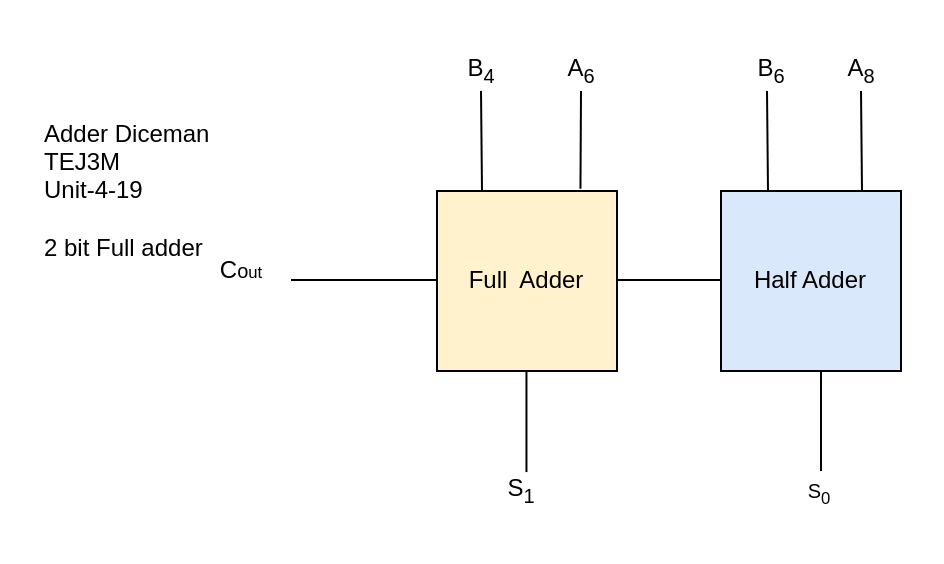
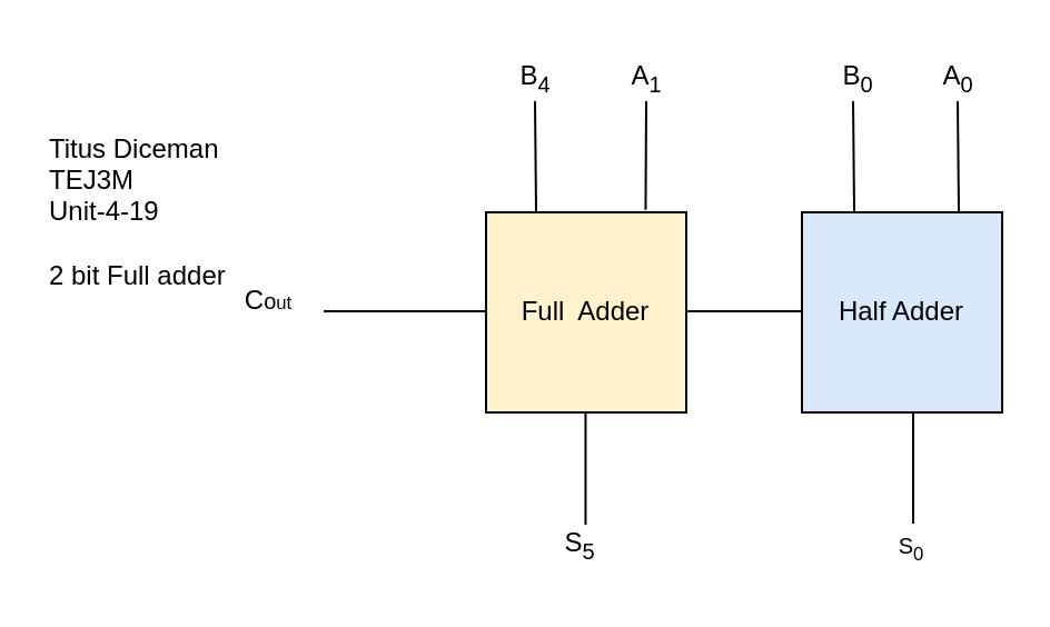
  <mxCell id="0" />
  <mxCell id="1" parent="0" />
- <mxCell id="2" value="Adder Diceman&amp;nbsp;&lt;br&gt;TEJ3M&lt;br&gt;Unit-4-19&lt;br&gt;&lt;br&gt;2 bit Full adder" style="text;html=1;align=left;verticalAlign=middle;resizable=0;points=[];autosize=1;strokeColor=none;fillColor=none;" parent="1" vertex="1"><mxGeometry x="20" y="50" width="100" height="90" as="geometry" /></mxCell>
+ <mxCell id="2" value="Titus Diceman&amp;nbsp;&lt;br&gt;TEJ3M&lt;br&gt;Unit-4-19&lt;br&gt;&lt;br&gt;2 bit Full adder" style="text;html=1;align=left;verticalAlign=middle;resizable=0;points=[];autosize=1;strokeColor=none;fillColor=none;" parent="1" vertex="1"><mxGeometry x="20" y="50" width="100" height="90" as="geometry" /></mxCell>
  <mxCell id="3" value="" style="edgeStyle=none;orthogonalLoop=1;jettySize=auto;html=1;endArrow=none;endFill=0;" edge="1" parent="1"><mxGeometry width="100" relative="1" as="geometry"><mxPoint x="145" y="139.44" as="sourcePoint" /><mxPoint x="245" y="139.44" as="targetPoint" /><Array as="points" /></mxGeometry></mxCell>
  <mxCell id="4" value="" style="edgeStyle=none;orthogonalLoop=1;jettySize=auto;html=1;endArrow=none;endFill=0;" edge="1" parent="1"><mxGeometry width="100" relative="1" as="geometry"><mxPoint x="290" y="139.44" as="sourcePoint" /><mxPoint x="390" y="139.44" as="targetPoint" /><Array as="points" /></mxGeometry></mxCell>
  <mxCell id="5" value="" style="edgeStyle=none;orthogonalLoop=1;jettySize=auto;html=1;endArrow=none;endFill=0;entryX=0.25;entryY=0;entryDx=0;entryDy=0;" edge="1" parent="1" target="8"><mxGeometry width="100" relative="1" as="geometry"><mxPoint x="240" y="45" as="sourcePoint" /><mxPoint x="280" y="65" as="targetPoint" /><Array as="points" /></mxGeometry></mxCell>
  <mxCell id="6" value="" style="edgeStyle=none;orthogonalLoop=1;jettySize=auto;html=1;endArrow=none;endFill=0;" edge="1" parent="1"><mxGeometry width="100" relative="1" as="geometry"><mxPoint x="262.73" y="235.54" as="sourcePoint" /><mxPoint x="262.73" y="185" as="targetPoint" /><Array as="points" /></mxGeometry></mxCell>
  <mxCell id="7" value="" style="edgeStyle=none;orthogonalLoop=1;jettySize=auto;html=1;endArrow=none;endFill=0;" edge="1" parent="1"><mxGeometry width="100" relative="1" as="geometry"><mxPoint x="410" y="235" as="sourcePoint" /><mxPoint x="410" y="185" as="targetPoint" /><Array as="points" /></mxGeometry></mxCell>
  <mxCell id="8" value="Full&amp;nbsp; Adder" style="whiteSpace=wrap;html=1;fillColor=#fff2cc;" vertex="1" parent="1"><mxGeometry x="218" y="95" width="90" height="90" as="geometry" /></mxCell>
  <mxCell id="9" value="Half Adder" style="whiteSpace=wrap;html=1;fillColor=#dae8fc;" vertex="1" parent="1"><mxGeometry x="360" y="95" width="90" height="90" as="geometry" /></mxCell>
  <mxCell id="10" value="" style="edgeStyle=none;orthogonalLoop=1;jettySize=auto;html=1;endArrow=none;endFill=0;entryX=0.797;entryY=-0.013;entryDx=0;entryDy=0;entryPerimeter=0;" edge="1" parent="1" target="8"><mxGeometry width="100" relative="1" as="geometry"><mxPoint x="290" y="45" as="sourcePoint" /><mxPoint x="250.5" y="105" as="targetPoint" /><Array as="points" /></mxGeometry></mxCell>
  <mxCell id="11" value="" style="edgeStyle=none;orthogonalLoop=1;jettySize=auto;html=1;endArrow=none;endFill=0;entryX=0.25;entryY=0;entryDx=0;entryDy=0;" edge="1" parent="1"><mxGeometry width="100" relative="1" as="geometry"><mxPoint x="383" y="45" as="sourcePoint" /><mxPoint x="383.5" y="95" as="targetPoint" /><Array as="points" /></mxGeometry></mxCell>
  <mxCell id="12" value="" style="edgeStyle=none;orthogonalLoop=1;jettySize=auto;html=1;endArrow=none;endFill=0;entryX=0.25;entryY=0;entryDx=0;entryDy=0;" edge="1" parent="1"><mxGeometry width="100" relative="1" as="geometry"><mxPoint x="430" y="45" as="sourcePoint" /><mxPoint x="430.5" y="95" as="targetPoint" /><Array as="points" /></mxGeometry></mxCell>
  <mxCell id="13" value="C&lt;span style=&quot;font-size: 10px;&quot;&gt;o&lt;/span&gt;&lt;span style=&quot;font-size: 8.333px;&quot;&gt;ut&lt;/span&gt;" style="text;html=1;align=center;verticalAlign=middle;resizable=0;points=[];autosize=1;strokeColor=none;fillColor=none;" vertex="1" parent="1"><mxGeometry x="100" y="120" width="40" height="30" as="geometry" /></mxCell>
- <mxCell id="14" value="S&lt;sub&gt;1&lt;/sub&gt;" style="text;html=1;align=center;verticalAlign=middle;resizable=0;points=[];autosize=1;strokeColor=none;fillColor=none;" vertex="1" parent="1"><mxGeometry x="240" y="230" width="40" height="30" as="geometry" /></mxCell>
+ <mxCell id="14" value="S&lt;sub&gt;5&lt;/sub&gt;" style="text;html=1;align=center;verticalAlign=middle;resizable=0;points=[];autosize=1;strokeColor=none;fillColor=none;" vertex="1" parent="1"><mxGeometry x="240" y="230" width="40" height="30" as="geometry" /></mxCell>
  <mxCell id="15" value="&lt;span style=&quot;font-size: 10px;&quot;&gt;S&lt;sub&gt;0&lt;/sub&gt;&lt;/span&gt;" style="text;html=1;align=center;verticalAlign=middle;resizable=0;points=[];autosize=1;strokeColor=none;fillColor=none;" vertex="1" parent="1"><mxGeometry x="394" y="230" width="30" height="30" as="geometry" /></mxCell>
  <mxCell id="16" value="B&lt;sub&gt;4&lt;/sub&gt;" style="text;html=1;align=center;verticalAlign=middle;resizable=0;points=[];autosize=1;strokeColor=none;fillColor=none;" vertex="1" parent="1"><mxGeometry x="220" y="20" width="40" height="30" as="geometry" /></mxCell>
- <mxCell id="17" value="A&lt;sub&gt;6&lt;/sub&gt;" style="text;html=1;align=center;verticalAlign=middle;resizable=0;points=[];autosize=1;strokeColor=none;fillColor=none;" vertex="1" parent="1"><mxGeometry x="270" y="20" width="40" height="30" as="geometry" /></mxCell>
- <mxCell id="18" value="B&lt;sub&gt;6&lt;/sub&gt;" style="text;html=1;align=center;verticalAlign=middle;resizable=0;points=[];autosize=1;strokeColor=none;fillColor=none;" vertex="1" parent="1"><mxGeometry x="365" y="20" width="40" height="30" as="geometry" /></mxCell>
- <mxCell id="19" value="A&lt;sub&gt;8&lt;/sub&gt;" style="text;html=1;align=center;verticalAlign=middle;resizable=0;points=[];autosize=1;strokeColor=none;fillColor=none;" vertex="1" parent="1"><mxGeometry x="410" y="20" width="40" height="30" as="geometry" /></mxCell>
+ <mxCell id="17" value="A&lt;sub&gt;1&lt;/sub&gt;" style="text;html=1;align=center;verticalAlign=middle;resizable=0;points=[];autosize=1;strokeColor=none;fillColor=none;" vertex="1" parent="1"><mxGeometry x="270" y="20" width="40" height="30" as="geometry" /></mxCell>
+ <mxCell id="18" value="B&lt;sub&gt;0&lt;/sub&gt;" style="text;html=1;align=center;verticalAlign=middle;resizable=0;points=[];autosize=1;strokeColor=none;fillColor=none;" vertex="1" parent="1"><mxGeometry x="365" y="20" width="40" height="30" as="geometry" /></mxCell>
+ <mxCell id="19" value="A&lt;sub&gt;0&lt;/sub&gt;" style="text;html=1;align=center;verticalAlign=middle;resizable=0;points=[];autosize=1;strokeColor=none;fillColor=none;" vertex="1" parent="1"><mxGeometry x="410" y="20" width="40" height="30" as="geometry" /></mxCell>
